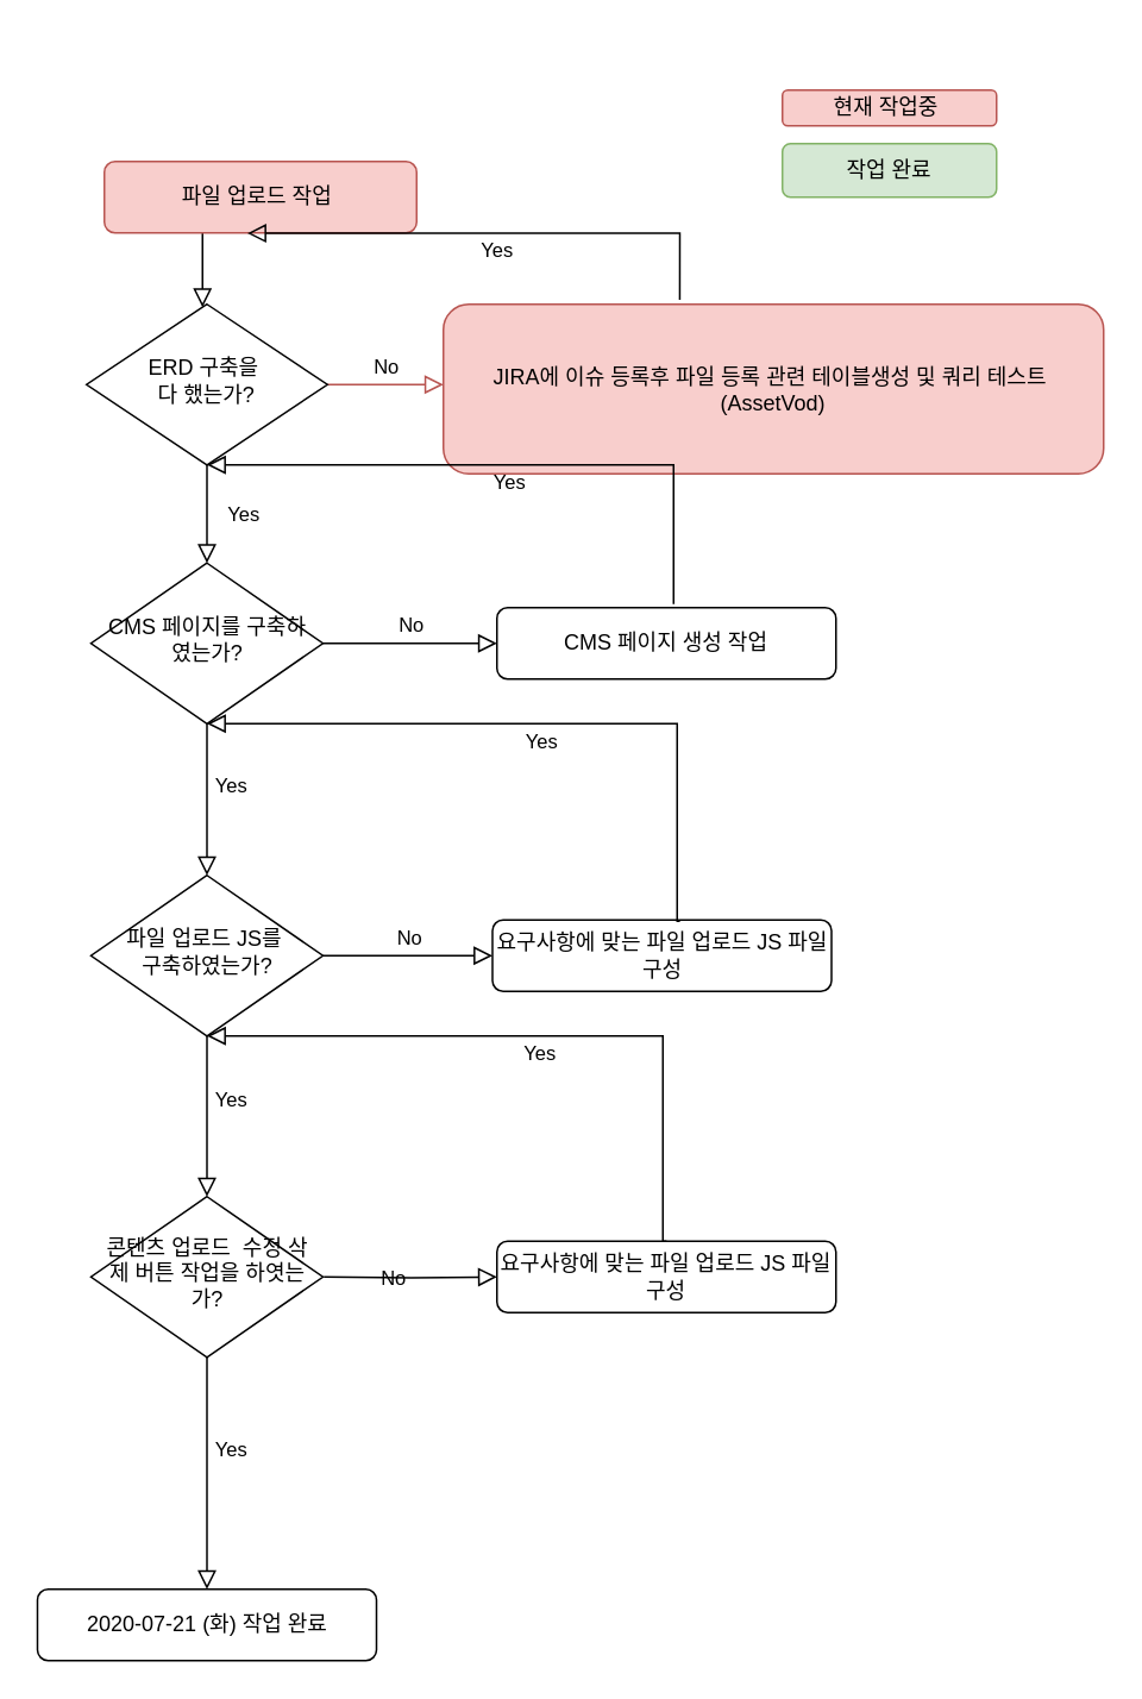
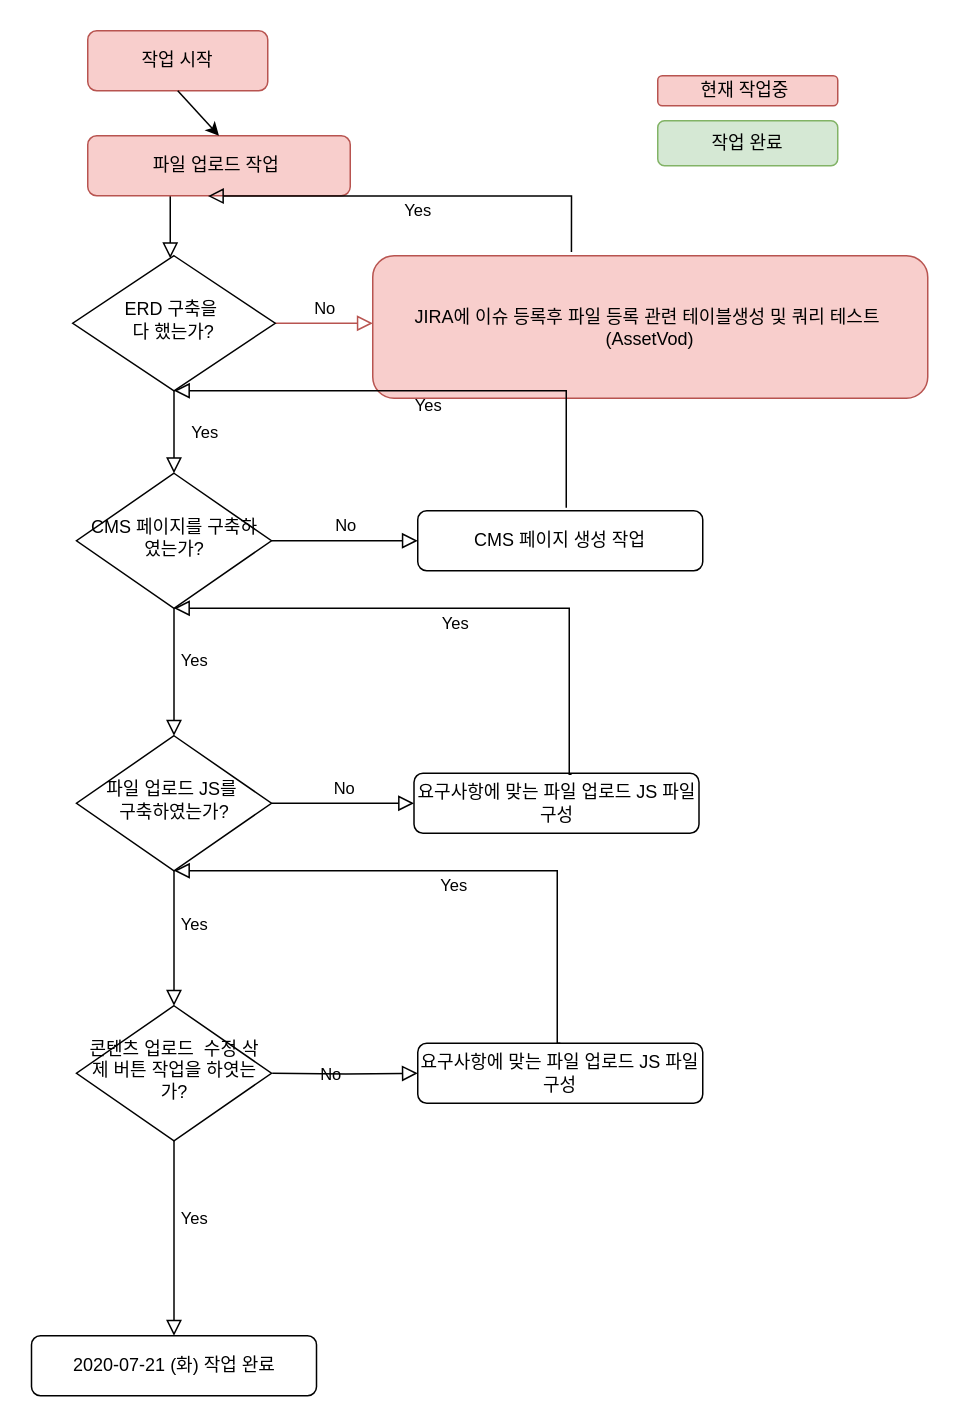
  <mxCell id="0" />
  <mxCell id="1" parent="0" />
  <mxCell id="2" value="" style="rounded=0;html=1;jettySize=auto;orthogonalLoop=1;fontSize=11;endArrow=block;endFill=0;endSize=8;strokeWidth=1;shadow=0;labelBackgroundColor=none;edgeStyle=orthogonalEdgeStyle;" parent="1" source="3" target="6" edge="1"><mxGeometry relative="1" as="geometry"><Array as="points"><mxPoint x="113" y="140" /><mxPoint x="113" y="140" /></Array></mxGeometry></mxCell>
  <mxCell id="3" value="파일 업로드 작업&amp;nbsp;" style="rounded=1;whiteSpace=wrap;html=1;fontSize=12;glass=0;strokeWidth=1;shadow=0;fillColor=#f8cecc;strokeColor=#b85450;" parent="1" vertex="1"><mxGeometry x="58" y="90" width="175" height="40" as="geometry" /></mxCell>
  <mxCell id="4" value="Yes" style="rounded=0;html=1;jettySize=auto;orthogonalLoop=1;fontSize=11;endArrow=block;endFill=0;endSize=8;strokeWidth=1;shadow=0;labelBackgroundColor=none;edgeStyle=orthogonalEdgeStyle;" parent="1" source="6" target="10" edge="1"><mxGeometry y="20" relative="1" as="geometry"><mxPoint as="offset" /></mxGeometry></mxCell>
  <mxCell id="5" value="No" style="edgeStyle=orthogonalEdgeStyle;rounded=0;html=1;jettySize=auto;orthogonalLoop=1;fontSize=11;endArrow=block;endFill=0;endSize=8;strokeWidth=1;shadow=0;labelBackgroundColor=none;fillColor=#f8cecc;strokeColor=#b85450;" parent="1" source="6" target="7" edge="1"><mxGeometry y="10" relative="1" as="geometry"><mxPoint as="offset" /><Array as="points"><mxPoint x="228" y="215" /><mxPoint x="228" y="215" /></Array></mxGeometry></mxCell>
  <mxCell id="6" value="ERD 구축을&amp;nbsp;&lt;br&gt;다 했는가?" style="rhombus;whiteSpace=wrap;html=1;shadow=0;fontFamily=Helvetica;fontSize=12;align=center;strokeWidth=1;spacing=6;spacingTop=-4;" parent="1" vertex="1"><mxGeometry x="48" y="170" width="135" height="90" as="geometry" /></mxCell>
  <mxCell id="7" value="JIRA에 이슈 등록후 파일 등록 관련 테이블생성 및 쿼리 테스트&amp;nbsp;&lt;br&gt;(AssetVod)" style="rounded=1;whiteSpace=wrap;html=1;fontSize=12;glass=0;strokeWidth=1;shadow=0;fillColor=#f8cecc;strokeColor=#b85450;" parent="1" vertex="1"><mxGeometry x="248" y="170" width="370" height="95" as="geometry" /></mxCell>
  <mxCell id="8" value="Yes" style="rounded=0;html=1;jettySize=auto;orthogonalLoop=1;fontSize=11;endArrow=block;endFill=0;endSize=8;strokeWidth=1;shadow=0;labelBackgroundColor=none;edgeStyle=orthogonalEdgeStyle;entryX=0.5;entryY=0;entryDx=0;entryDy=0;" parent="1" source="10" target="17" edge="1"><mxGeometry x="-0.176" y="13" relative="1" as="geometry"><mxPoint as="offset" /><mxPoint x="115.5" y="480" as="targetPoint" /></mxGeometry></mxCell>
  <mxCell id="9" value="No" style="edgeStyle=orthogonalEdgeStyle;rounded=0;html=1;jettySize=auto;orthogonalLoop=1;fontSize=11;endArrow=block;endFill=0;endSize=8;strokeWidth=1;shadow=0;labelBackgroundColor=none;" parent="1" source="10" target="11" edge="1"><mxGeometry y="10" relative="1" as="geometry"><mxPoint as="offset" /></mxGeometry></mxCell>
  <mxCell id="10" value="CMS 페이지를 구축하였는가?" style="rhombus;whiteSpace=wrap;html=1;shadow=0;fontFamily=Helvetica;fontSize=12;align=center;strokeWidth=1;spacing=6;spacingTop=-4;" parent="1" vertex="1"><mxGeometry x="50.5" y="315" width="130" height="90" as="geometry" /></mxCell>
  <mxCell id="11" value="CMS 페이지 생성 작업" style="rounded=1;whiteSpace=wrap;html=1;fontSize=12;glass=0;strokeWidth=1;shadow=0;" parent="1" vertex="1"><mxGeometry x="278" y="340" width="190" height="40" as="geometry" /></mxCell>
  <mxCell id="12" value="Yes" style="edgeStyle=orthogonalEdgeStyle;rounded=0;html=1;jettySize=auto;orthogonalLoop=1;fontSize=11;endArrow=block;endFill=0;endSize=8;strokeWidth=1;shadow=0;labelBackgroundColor=none;entryX=0.5;entryY=1;entryDx=0;entryDy=0;" edge="1" parent="1" target="6"><mxGeometry y="10" relative="1" as="geometry"><mxPoint as="offset" /><mxPoint x="377" y="338" as="sourcePoint" /><mxPoint x="425.5" y="330" as="targetPoint" /><Array as="points"><mxPoint x="377" y="260" /></Array></mxGeometry></mxCell>
  <mxCell id="13" value="Yes" style="edgeStyle=orthogonalEdgeStyle;rounded=0;html=1;jettySize=auto;orthogonalLoop=1;fontSize=11;endArrow=block;endFill=0;endSize=8;strokeWidth=1;shadow=0;labelBackgroundColor=none;exitX=0.358;exitY=-0.027;exitDx=0;exitDy=0;exitPerimeter=0;entryX=0.458;entryY=1.005;entryDx=0;entryDy=0;entryPerimeter=0;" edge="1" parent="1" source="7" target="3"><mxGeometry y="10" relative="1" as="geometry"><mxPoint as="offset" /><mxPoint x="369.5" y="208" as="sourcePoint" /><mxPoint x="168" y="140" as="targetPoint" /><Array as="points"><mxPoint x="381" y="130" /></Array></mxGeometry></mxCell>
  <mxCell id="14" value="현재 작업중&amp;nbsp;" style="rounded=1;whiteSpace=wrap;html=1;fillColor=#f8cecc;strokeColor=#b85450;" vertex="1" parent="1"><mxGeometry x="438" y="50" width="120" height="20" as="geometry" /></mxCell>
  <mxCell id="15" value="작업 완료" style="rounded=1;whiteSpace=wrap;html=1;fillColor=#d5e8d4;strokeColor=#82b366;" vertex="1" parent="1"><mxGeometry x="438" y="80" width="120" height="30" as="geometry" /></mxCell>
  <mxCell id="16" value="Yes" style="rounded=0;html=1;jettySize=auto;orthogonalLoop=1;fontSize=11;endArrow=block;endFill=0;endSize=8;strokeWidth=1;shadow=0;labelBackgroundColor=none;edgeStyle=orthogonalEdgeStyle;entryX=0.5;entryY=0;entryDx=0;entryDy=0;" edge="1" parent="1" source="17" target="21"><mxGeometry x="-0.2" y="13" relative="1" as="geometry"><mxPoint as="offset" /><mxPoint x="116" y="670" as="targetPoint" /></mxGeometry></mxCell>
  <mxCell id="17" value="파일 업로드 JS를&amp;nbsp;&lt;br&gt;구축하였는가?" style="rhombus;whiteSpace=wrap;html=1;shadow=0;fontFamily=Helvetica;fontSize=12;align=center;strokeWidth=1;spacing=6;spacingTop=-4;" vertex="1" parent="1"><mxGeometry x="50.5" y="490" width="130" height="90" as="geometry" /></mxCell>
  <mxCell id="18" value="No" style="edgeStyle=orthogonalEdgeStyle;rounded=0;html=1;jettySize=auto;orthogonalLoop=1;fontSize=11;endArrow=block;endFill=0;endSize=8;strokeWidth=1;shadow=0;labelBackgroundColor=none;exitX=1;exitY=0.5;exitDx=0;exitDy=0;entryX=0;entryY=0.5;entryDx=0;entryDy=0;" edge="1" parent="1" target="19" source="17"><mxGeometry y="10" relative="1" as="geometry"><mxPoint as="offset" /><mxPoint x="198" y="535" as="sourcePoint" /></mxGeometry></mxCell>
  <mxCell id="19" value="요구사항에 맞는 파일 업로드 JS 파일 구성" style="rounded=1;whiteSpace=wrap;html=1;fontSize=12;glass=0;strokeWidth=1;shadow=0;" vertex="1" parent="1"><mxGeometry x="275.5" y="515" width="190" height="40" as="geometry" /></mxCell>
  <mxCell id="20" value="Yes" style="rounded=0;html=1;jettySize=auto;orthogonalLoop=1;fontSize=11;endArrow=block;endFill=0;endSize=8;strokeWidth=1;shadow=0;labelBackgroundColor=none;edgeStyle=orthogonalEdgeStyle;entryX=0.5;entryY=0;entryDx=0;entryDy=0;" edge="1" parent="1" source="21" target="22"><mxGeometry x="-0.2" y="13" relative="1" as="geometry"><mxPoint as="offset" /><mxPoint x="118.5" y="850" as="targetPoint" /><Array as="points"><mxPoint x="115" y="805" /><mxPoint x="116" y="880" /></Array></mxGeometry></mxCell>
  <mxCell id="21" value="콘텐츠 업로드&amp;nbsp; 수정 삭제 버튼 작업을 하엿는가?" style="rhombus;whiteSpace=wrap;html=1;shadow=0;fontFamily=Helvetica;fontSize=12;align=center;strokeWidth=1;spacing=6;spacingTop=-4;" vertex="1" parent="1"><mxGeometry x="50.5" y="670" width="130" height="90" as="geometry" /></mxCell>
  <mxCell id="22" value="2020-07-21 (화) 작업 완료" style="rounded=1;whiteSpace=wrap;html=1;fontSize=12;glass=0;strokeWidth=1;shadow=0;" vertex="1" parent="1"><mxGeometry x="20.5" y="890" width="190" height="40" as="geometry" /></mxCell>
  <mxCell id="23" value="No" style="edgeStyle=orthogonalEdgeStyle;rounded=0;html=1;jettySize=auto;orthogonalLoop=1;fontSize=11;endArrow=block;endFill=0;endSize=8;strokeWidth=1;shadow=0;labelBackgroundColor=none;entryX=0;entryY=0.5;entryDx=0;entryDy=0;" edge="1" parent="1" target="24"><mxGeometry y="10" relative="1" as="geometry"><mxPoint as="offset" /><mxPoint x="181" y="715" as="sourcePoint" /></mxGeometry></mxCell>
  <mxCell id="24" value="요구사항에 맞는 파일 업로드 JS 파일 구성" style="rounded=1;whiteSpace=wrap;html=1;fontSize=12;glass=0;strokeWidth=1;shadow=0;" vertex="1" parent="1"><mxGeometry x="278" y="695" width="190" height="40" as="geometry" /></mxCell>
+ <mxCell id="25" value="작업 시작" style="rounded=1;whiteSpace=wrap;html=1;fontSize=12;glass=0;strokeWidth=1;shadow=0;fillColor=#f8cecc;strokeColor=#b85450;" vertex="1" parent="1"><mxGeometry x="58" y="20" width="120" height="40" as="geometry" /></mxCell>
+ <mxCell id="26" value="" style="endArrow=classic;html=1;exitX=0.5;exitY=1;exitDx=0;exitDy=0;entryX=0.5;entryY=0;entryDx=0;entryDy=0;" edge="1" parent="1" source="25" target="3"><mxGeometry width="50" height="50" relative="1" as="geometry"><mxPoint x="268" y="120" as="sourcePoint" /><mxPoint x="318" y="70" as="targetPoint" /></mxGeometry></mxCell>
  <mxCell id="27" value="Yes" style="edgeStyle=orthogonalEdgeStyle;rounded=0;html=1;jettySize=auto;orthogonalLoop=1;fontSize=11;endArrow=block;endFill=0;endSize=8;strokeWidth=1;shadow=0;labelBackgroundColor=none;entryX=0.5;entryY=1;entryDx=0;entryDy=0;exitX=0.553;exitY=0.018;exitDx=0;exitDy=0;exitPerimeter=0;" edge="1" parent="1" source="19" target="10"><mxGeometry y="10" relative="1" as="geometry"><mxPoint as="offset" /><mxPoint x="379.5" y="483" as="sourcePoint" /><mxPoint x="118" y="405" as="targetPoint" /><Array as="points"><mxPoint x="379" y="516" /><mxPoint x="379" y="405" /></Array></mxGeometry></mxCell>
  <mxCell id="28" value="Yes" style="edgeStyle=orthogonalEdgeStyle;rounded=0;html=1;jettySize=auto;orthogonalLoop=1;fontSize=11;endArrow=block;endFill=0;endSize=8;strokeWidth=1;shadow=0;labelBackgroundColor=none;exitX=0.553;exitY=0.018;exitDx=0;exitDy=0;exitPerimeter=0;entryX=0.5;entryY=1;entryDx=0;entryDy=0;" edge="1" parent="1" target="17"><mxGeometry y="10" relative="1" as="geometry"><mxPoint as="offset" /><mxPoint x="373.07" y="695" as="sourcePoint" /><mxPoint x="148" y="584" as="targetPoint" /><Array as="points"><mxPoint x="371" y="695" /><mxPoint x="371" y="580" /></Array></mxGeometry></mxCell>
